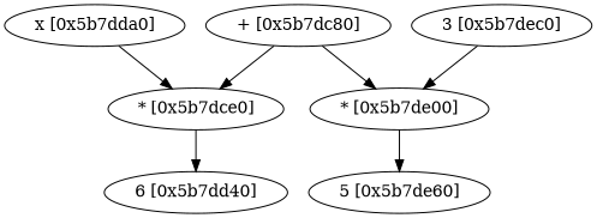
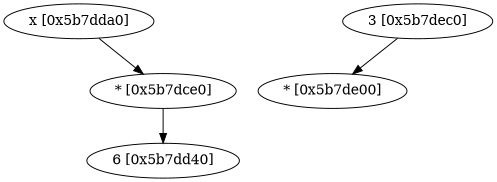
  digraph {
-   "+ [0x5b7dc80]"
    "* [0x5b7dce0]"
    "* [0x5b7de00]"
    "6 [0x5b7dd40]"
-   "5 [0x5b7de60]"
    "x [0x5b7dda0]"
    "3 [0x5b7dec0]"
-   "+ [0x5b7dc80]" -> "* [0x5b7dce0]"
-   "+ [0x5b7dc80]" -> "* [0x5b7de00]"
    "* [0x5b7dce0]" -> "6 [0x5b7dd40]"
-   "* [0x5b7de00]" -> "5 [0x5b7de60]"
    "x [0x5b7dda0]" -> "* [0x5b7dce0]"
    "3 [0x5b7dec0]" -> "* [0x5b7de00]"
  }
